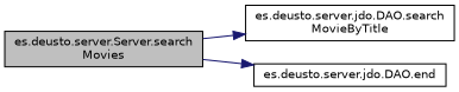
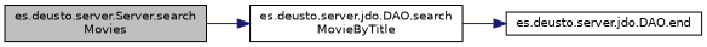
  digraph {
    rankdir=LR
    node [color=black fillcolor=white fontname=Helvetica fontsize=10 shape=record style=filled]
    edge [color=midnightblue fontname=Helvetica fontsize=10 labelfontname=Helvetica labelfontsize=10 style=solid]
    n1 [fillcolor=grey75 fontcolor=black height=0.2 label="es.deusto.server.Server.search\lMovies" width=0.4]
    n2 [height=0.2 label="es.deusto.server.jdo.DAO.search\lMovieByTitle" width=0.4]
    n3 [height=0.2 label="es.deusto.server.jdo.DAO.end" width=0.4]
    n1 -> n2
-   n1 -> n3
+   n2 -> n3
  }
